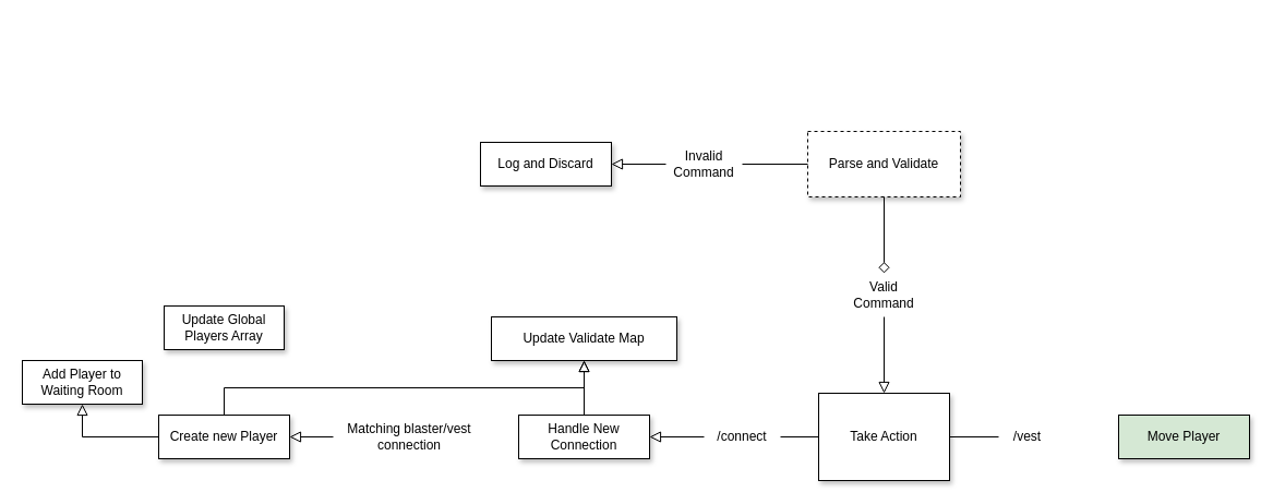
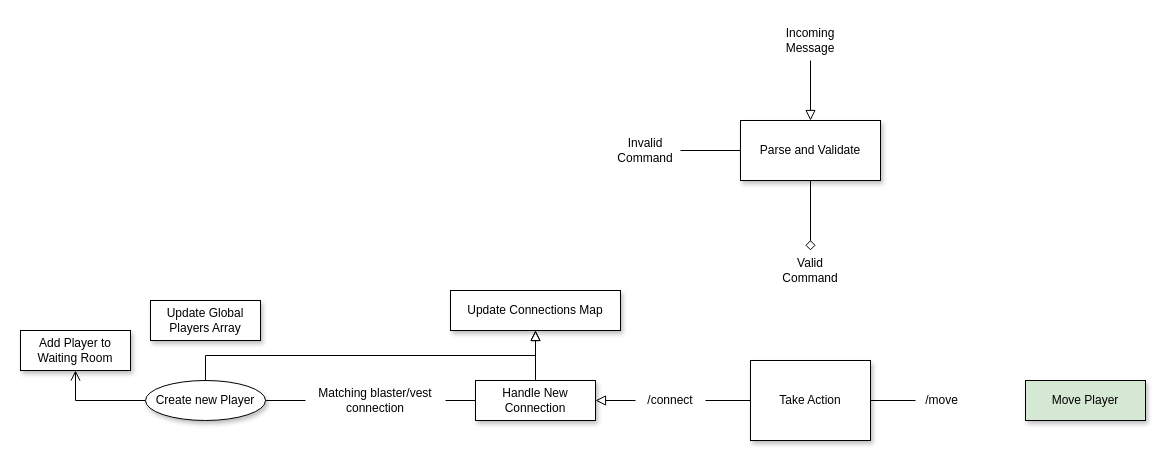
  <mxCell id="0" />
  <mxCell id="1" parent="0" />
- <mxCell id="2" value="Log and Discard" style="rounded=0;whiteSpace=wrap;html=1;shadow=1;" vertex="1" parent="1"><mxGeometry x="440" y="130" width="120" height="40" as="geometry" /></mxCell>
- <mxCell id="3" value="Parse and Validate" style="rounded=0;whiteSpace=wrap;html=1;fontSize=12;glass=0;strokeWidth=1;shadow=1;dashed=1;" vertex="1" parent="1"><mxGeometry x="740" y="120" width="140" height="60" as="geometry" /></mxCell>
- <mxCell id="5" value="" style="rounded=0;html=1;jettySize=auto;orthogonalLoop=1;fontSize=11;endArrow=block;endFill=0;endSize=8;strokeWidth=1;shadow=0;labelBackgroundColor=none;edgeStyle=orthogonalEdgeStyle;entryX=1;entryY=0.5;entryDx=0;entryDy=0;exitX=0;exitY=0.5;exitDx=0;exitDy=0;" edge="1" parent="1" source="10" target="2"><mxGeometry relative="1" as="geometry"><mxPoint x="830" y="220" as="sourcePoint" /><mxPoint x="830" y="280" as="targetPoint" /><Array as="points" /></mxGeometry></mxCell>
- <mxCell id="6" value="" style="rounded=0;html=1;jettySize=auto;orthogonalLoop=1;fontSize=11;endArrow=block;endFill=0;endSize=8;strokeWidth=1;shadow=0;labelBackgroundColor=none;edgeStyle=orthogonalEdgeStyle;exitX=0.5;exitY=1;exitDx=0;exitDy=0;entryX=0.5;entryY=0;entryDx=0;entryDy=0;" edge="1" parent="1" source="12" target="8"><mxGeometry relative="1" as="geometry"><mxPoint x="985" y="200" as="sourcePoint" /><mxPoint x="985" y="320" as="targetPoint" /><Array as="points" /></mxGeometry></mxCell>
+ <mxCell id="3" value="Parse and Validate" style="rounded=0;whiteSpace=wrap;html=1;fontSize=12;glass=0;strokeWidth=1;shadow=1;" vertex="1" parent="1"><mxGeometry x="740" y="120" width="140" height="60" as="geometry" /></mxCell>
+ <mxCell id="4" value="" style="rounded=0;html=1;jettySize=auto;orthogonalLoop=1;fontSize=11;endArrow=block;endFill=0;endSize=8;strokeWidth=1;shadow=0;labelBackgroundColor=none;edgeStyle=orthogonalEdgeStyle;entryX=0.5;entryY=0;entryDx=0;entryDy=0;exitX=0.5;exitY=1;exitDx=0;exitDy=0;" edge="1" parent="1" source="9" target="3"><mxGeometry relative="1" as="geometry"><mxPoint x="810" y="60" as="sourcePoint" /><mxPoint x="820" y="20" as="targetPoint" /><Array as="points" /></mxGeometry></mxCell>
  <mxCell id="7" style="edgeStyle=orthogonalEdgeStyle;rounded=0;orthogonalLoop=1;jettySize=auto;html=1;exitX=0;exitY=0.5;exitDx=0;exitDy=0;entryX=1;entryY=0.5;entryDx=0;entryDy=0;endArrow=block;endFill=0;endSize=8;" edge="1" parent="1" source="15" target="14"><mxGeometry relative="1" as="geometry" /></mxCell>
  <mxCell id="8" value="Take Action" style="rounded=0;whiteSpace=wrap;html=1;shadow=1;" vertex="1" parent="1"><mxGeometry x="750" y="360" width="120" height="80" as="geometry" /></mxCell>
+ <mxCell id="9" value="Incoming Message" style="text;html=1;strokeColor=none;fillColor=none;align=center;verticalAlign=middle;whiteSpace=wrap;rounded=0;" vertex="1" parent="1"><mxGeometry x="790" y="20" width="40" height="40" as="geometry" /></mxCell>
  <mxCell id="10" value="Invalid Command" style="text;html=1;strokeColor=none;fillColor=none;align=center;verticalAlign=middle;whiteSpace=wrap;rounded=0;rotation=0;" vertex="1" parent="1"><mxGeometry x="610" y="140" width="70" height="20" as="geometry" /></mxCell>
  <mxCell id="11" value="" style="rounded=0;html=1;jettySize=auto;orthogonalLoop=1;fontSize=11;endArrow=none;endFill=0;endSize=8;strokeWidth=1;shadow=0;labelBackgroundColor=none;edgeStyle=orthogonalEdgeStyle;entryX=1;entryY=0.5;entryDx=0;entryDy=0;exitX=0;exitY=0.5;exitDx=0;exitDy=0;" edge="1" parent="1" source="3" target="10"><mxGeometry relative="1" as="geometry"><mxPoint x="730" y="150" as="sourcePoint" /><mxPoint x="590" y="150" as="targetPoint" /><Array as="points" /></mxGeometry></mxCell>
  <mxCell id="12" value="Valid Command" style="text;html=1;strokeColor=none;fillColor=none;align=center;verticalAlign=middle;whiteSpace=wrap;rounded=0;" vertex="1" parent="1"><mxGeometry x="770" y="250" width="80" height="40" as="geometry" /></mxCell>
  <mxCell id="13" value="" style="rounded=0;html=1;jettySize=auto;orthogonalLoop=1;fontSize=11;endArrow=diamond;endFill=0;endSize=8;strokeWidth=1;shadow=0;labelBackgroundColor=none;edgeStyle=orthogonalEdgeStyle;exitX=0.5;exitY=1;exitDx=0;exitDy=0;entryX=0.5;entryY=0;entryDx=0;entryDy=0;" edge="1" parent="1" source="3" target="12"><mxGeometry relative="1" as="geometry"><mxPoint x="810" y="190" as="sourcePoint" /><mxPoint x="810" y="310" as="targetPoint" /><Array as="points" /></mxGeometry></mxCell>
  <mxCell id="14" value="Handle New Connection" style="rounded=0;whiteSpace=wrap;html=1;shadow=1;" vertex="1" parent="1"><mxGeometry x="475" y="380" width="120" height="40" as="geometry" /></mxCell>
- <mxCell id="15" value="/connect" style="text;html=1;strokeColor=none;fillColor=none;align=center;verticalAlign=middle;whiteSpace=wrap;rounded=0;" vertex="1" parent="1"><mxGeometry x="645" y="390" width="70" height="20" as="geometry" /></mxCell>
+ <mxCell id="15" value="/connect" style="text;html=1;strokeColor=none;fillColor=none;align=center;verticalAlign=middle;whiteSpace=wrap;rounded=0;" vertex="1" parent="1"><mxGeometry x="635" y="390" width="70" height="20" as="geometry" /></mxCell>
  <mxCell id="16" style="edgeStyle=orthogonalEdgeStyle;rounded=0;orthogonalLoop=1;jettySize=auto;html=1;exitX=0;exitY=0.5;exitDx=0;exitDy=0;entryX=1;entryY=0.5;entryDx=0;entryDy=0;endArrow=none;endFill=0;" edge="1" parent="1" source="8" target="15"><mxGeometry relative="1" as="geometry"><mxPoint x="745" y="400" as="sourcePoint" /><mxPoint x="595" y="400" as="targetPoint" /></mxGeometry></mxCell>
  <mxCell id="17" value="Move Player" style="rounded=0;whiteSpace=wrap;html=1;shadow=1;fillColor=#d5e8d4;" vertex="1" parent="1"><mxGeometry x="1025" y="380" width="120" height="40" as="geometry" /></mxCell>
- <mxCell id="18" value="/vest" style="text;html=1;strokeColor=none;fillColor=none;align=center;verticalAlign=middle;whiteSpace=wrap;rounded=0;" vertex="1" parent="1"><mxGeometry x="915" y="385" width="53" height="30" as="geometry" /></mxCell>
+ <mxCell id="18" value="/move" style="text;html=1;strokeColor=none;fillColor=none;align=center;verticalAlign=middle;whiteSpace=wrap;rounded=0;" vertex="1" parent="1"><mxGeometry x="915" y="385" width="53" height="30" as="geometry" /></mxCell>
  <mxCell id="19" value="" style="rounded=0;html=1;jettySize=auto;orthogonalLoop=1;fontSize=11;endArrow=none;endFill=0;endSize=8;strokeWidth=1;shadow=0;labelBackgroundColor=none;edgeStyle=orthogonalEdgeStyle;exitX=1;exitY=0.5;exitDx=0;exitDy=0;entryX=0;entryY=0.5;entryDx=0;entryDy=0;" edge="1" parent="1" source="8" target="18"><mxGeometry relative="1" as="geometry"><mxPoint x="805" y="440" as="sourcePoint" /><mxPoint x="905" y="430" as="targetPoint" /><Array as="points" /></mxGeometry></mxCell>
- <mxCell id="20" style="edgeStyle=orthogonalEdgeStyle;rounded=0;orthogonalLoop=1;jettySize=auto;html=1;exitX=0;exitY=0.5;exitDx=0;exitDy=0;entryX=1;entryY=0.5;entryDx=0;entryDy=0;endArrow=block;endFill=0;endSize=8;" edge="1" parent="1" source="22" target="21"><mxGeometry relative="1" as="geometry"><mxPoint x="535" y="450" as="sourcePoint" /><mxPoint x="495" y="450" as="targetPoint" /></mxGeometry></mxCell>
- <mxCell id="21" value="Create new Player" style="rounded=0;whiteSpace=wrap;html=1;shadow=1;" vertex="1" parent="1"><mxGeometry x="145" y="380" width="120" height="40" as="geometry" /></mxCell>
+ <mxCell id="20" style="edgeStyle=orthogonalEdgeStyle;rounded=0;orthogonalLoop=1;jettySize=auto;html=1;exitX=0;exitY=0.5;exitDx=0;exitDy=0;entryX=1;entryY=0.5;entryDx=0;entryDy=0;endArrow=none;endFill=0;endSize=8;" edge="1" parent="1" source="22" target="21"><mxGeometry relative="1" as="geometry"><mxPoint x="535" y="450" as="sourcePoint" /><mxPoint x="495" y="450" as="targetPoint" /></mxGeometry></mxCell>
+ <mxCell id="21" value="Create new Player" style="ellipse;whiteSpace=wrap;html=1;shadow=1;" vertex="1" parent="1"><mxGeometry x="145" y="380" width="120" height="40" as="geometry" /></mxCell>
  <mxCell id="22" value="Matching blaster/vest connection" style="text;html=1;strokeColor=none;fillColor=none;align=center;verticalAlign=middle;whiteSpace=wrap;rounded=0;" vertex="1" parent="1"><mxGeometry x="305" y="387.5" width="140" height="25" as="geometry" /></mxCell>
- <mxCell id="24" value="Update Validate Map" style="rounded=0;whiteSpace=wrap;html=1;shadow=1;glass=0;comic=0;" vertex="1" parent="1"><mxGeometry x="450" y="290" width="170" height="40" as="geometry" /></mxCell>
+ <mxCell id="23" style="edgeStyle=orthogonalEdgeStyle;rounded=0;orthogonalLoop=1;jettySize=auto;html=1;exitX=0;exitY=0.5;exitDx=0;exitDy=0;entryX=1;entryY=0.5;entryDx=0;entryDy=0;endArrow=none;endFill=0;endSize=8;" edge="1" parent="1" source="14" target="22"><mxGeometry relative="1" as="geometry"><mxPoint x="535" y="420" as="sourcePoint" /><mxPoint x="535" y="510" as="targetPoint" /></mxGeometry></mxCell>
+ <mxCell id="24" value="Update Connections Map" style="rounded=0;whiteSpace=wrap;html=1;shadow=1;glass=0;comic=0;" vertex="1" parent="1"><mxGeometry x="450" y="290" width="170" height="40" as="geometry" /></mxCell>
  <mxCell id="25" style="edgeStyle=orthogonalEdgeStyle;rounded=0;orthogonalLoop=1;jettySize=auto;html=1;exitX=0.5;exitY=0;exitDx=0;exitDy=0;entryX=0.5;entryY=1;entryDx=0;entryDy=0;endArrow=block;endFill=0;endSize=8;" edge="1" parent="1" source="14" target="24"><mxGeometry relative="1" as="geometry"><mxPoint x="515" y="460" as="sourcePoint" /><mxPoint x="475" y="460" as="targetPoint" /></mxGeometry></mxCell>
- <mxCell id="26" value="Update Global Players Array" style="rounded=0;whiteSpace=wrap;html=1;shadow=1;" vertex="1" parent="1"><mxGeometry x="150" y="280" width="110" height="40" as="geometry" /></mxCell>
+ <mxCell id="26" value="Update Global Players Array" style="rounded=0;whiteSpace=wrap;html=1;shadow=1;" vertex="1" parent="1"><mxGeometry x="150" y="300" width="110" height="40" as="geometry" /></mxCell>
  <mxCell id="27" style="edgeStyle=orthogonalEdgeStyle;rounded=0;orthogonalLoop=1;jettySize=auto;html=1;exitX=0.5;exitY=0;exitDx=0;exitDy=0;endArrow=block;endFill=0;endSize=8;" edge="1" parent="1" source="21" target="24"><mxGeometry relative="1" as="geometry"><mxPoint x="240" y="350" as="sourcePoint" /><mxPoint x="200" y="350" as="targetPoint" /></mxGeometry></mxCell>
  <mxCell id="28" value="Add Player to Waiting Room" style="rounded=0;whiteSpace=wrap;html=1;shadow=1;" vertex="1" parent="1"><mxGeometry x="20" y="330" width="110" height="40" as="geometry" /></mxCell>
- <mxCell id="29" style="edgeStyle=orthogonalEdgeStyle;rounded=0;orthogonalLoop=1;jettySize=auto;html=1;exitX=0;exitY=0.5;exitDx=0;exitDy=0;entryX=0.5;entryY=1;entryDx=0;entryDy=0;endArrow=block;endFill=0;endSize=8;" edge="1" parent="1" source="21" target="28"><mxGeometry relative="1" as="geometry"><mxPoint x="50" y="412.5" as="sourcePoint" /><mxPoint x="120" y="362.5" as="targetPoint" /></mxGeometry></mxCell>
+ <mxCell id="29" style="edgeStyle=orthogonalEdgeStyle;rounded=0;orthogonalLoop=1;jettySize=auto;html=1;exitX=0;exitY=0.5;exitDx=0;exitDy=0;entryX=0.5;entryY=1;entryDx=0;entryDy=0;endArrow=open;endFill=0;endSize=8;" edge="1" parent="1" source="21" target="28"><mxGeometry relative="1" as="geometry"><mxPoint x="50" y="412.5" as="sourcePoint" /><mxPoint x="120" y="362.5" as="targetPoint" /></mxGeometry></mxCell>
